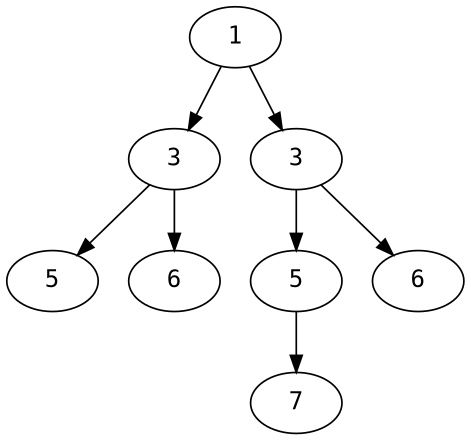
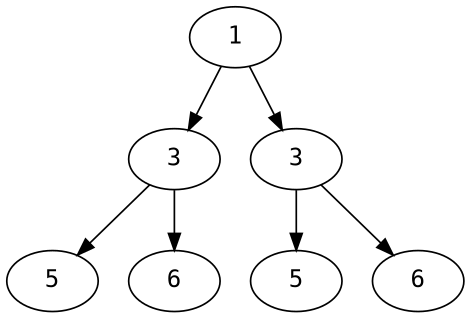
  digraph {
    fontname="DejaVu Sans Mono"
    node [fontname="DejaVu Sans Mono"]
    edge [fontname="DejaVu Sans Mono"]
    n1 [label=1]
    n2 [label=3]
    n3 [label=3]
    n4 [label=5]
    n5 [label=6]
    n6 [label=5]
    n7 [label=6]
-   n8 [label=7]
    n1 -> n2
    n1 -> n3
    n2 -> n4
    n2 -> n5
    n3 -> n6
    n3 -> n7
-   n6 -> n8
  }
